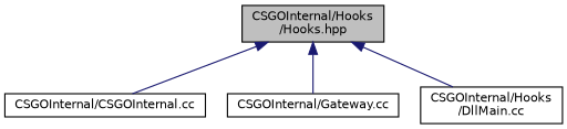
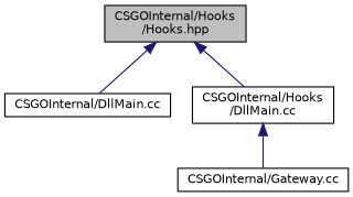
  digraph {
    node [color=black fillcolor=white fontname=Helvetica fontsize=10 shape=record style=filled]
    edge [color=midnightblue dir=back fontname=Helvetica fontsize=10 labelfontname=Helvetica labelfontsize=10 style=solid]
    n1 [fillcolor=grey75 fontcolor=black height=0.2 label="CSGOInternal/Hooks\l/Hooks.hpp" width=0.4]
-   n2 [height=0.2 label="CSGOInternal/CSGOInternal.cc" width=0.4]
+   n2 [height=0.2 label="CSGOInternal/DllMain.cc" width=0.4]
    n3 [height=0.2 label="CSGOInternal/Gateway.cc" width=0.4]
    n4 [height=0.2 label="CSGOInternal/Hooks\l/DllMain.cc" width=0.4]
    n1 -> n2
-   n1 -> n3
+   n4 -> n3
    n1 -> n4
  }
